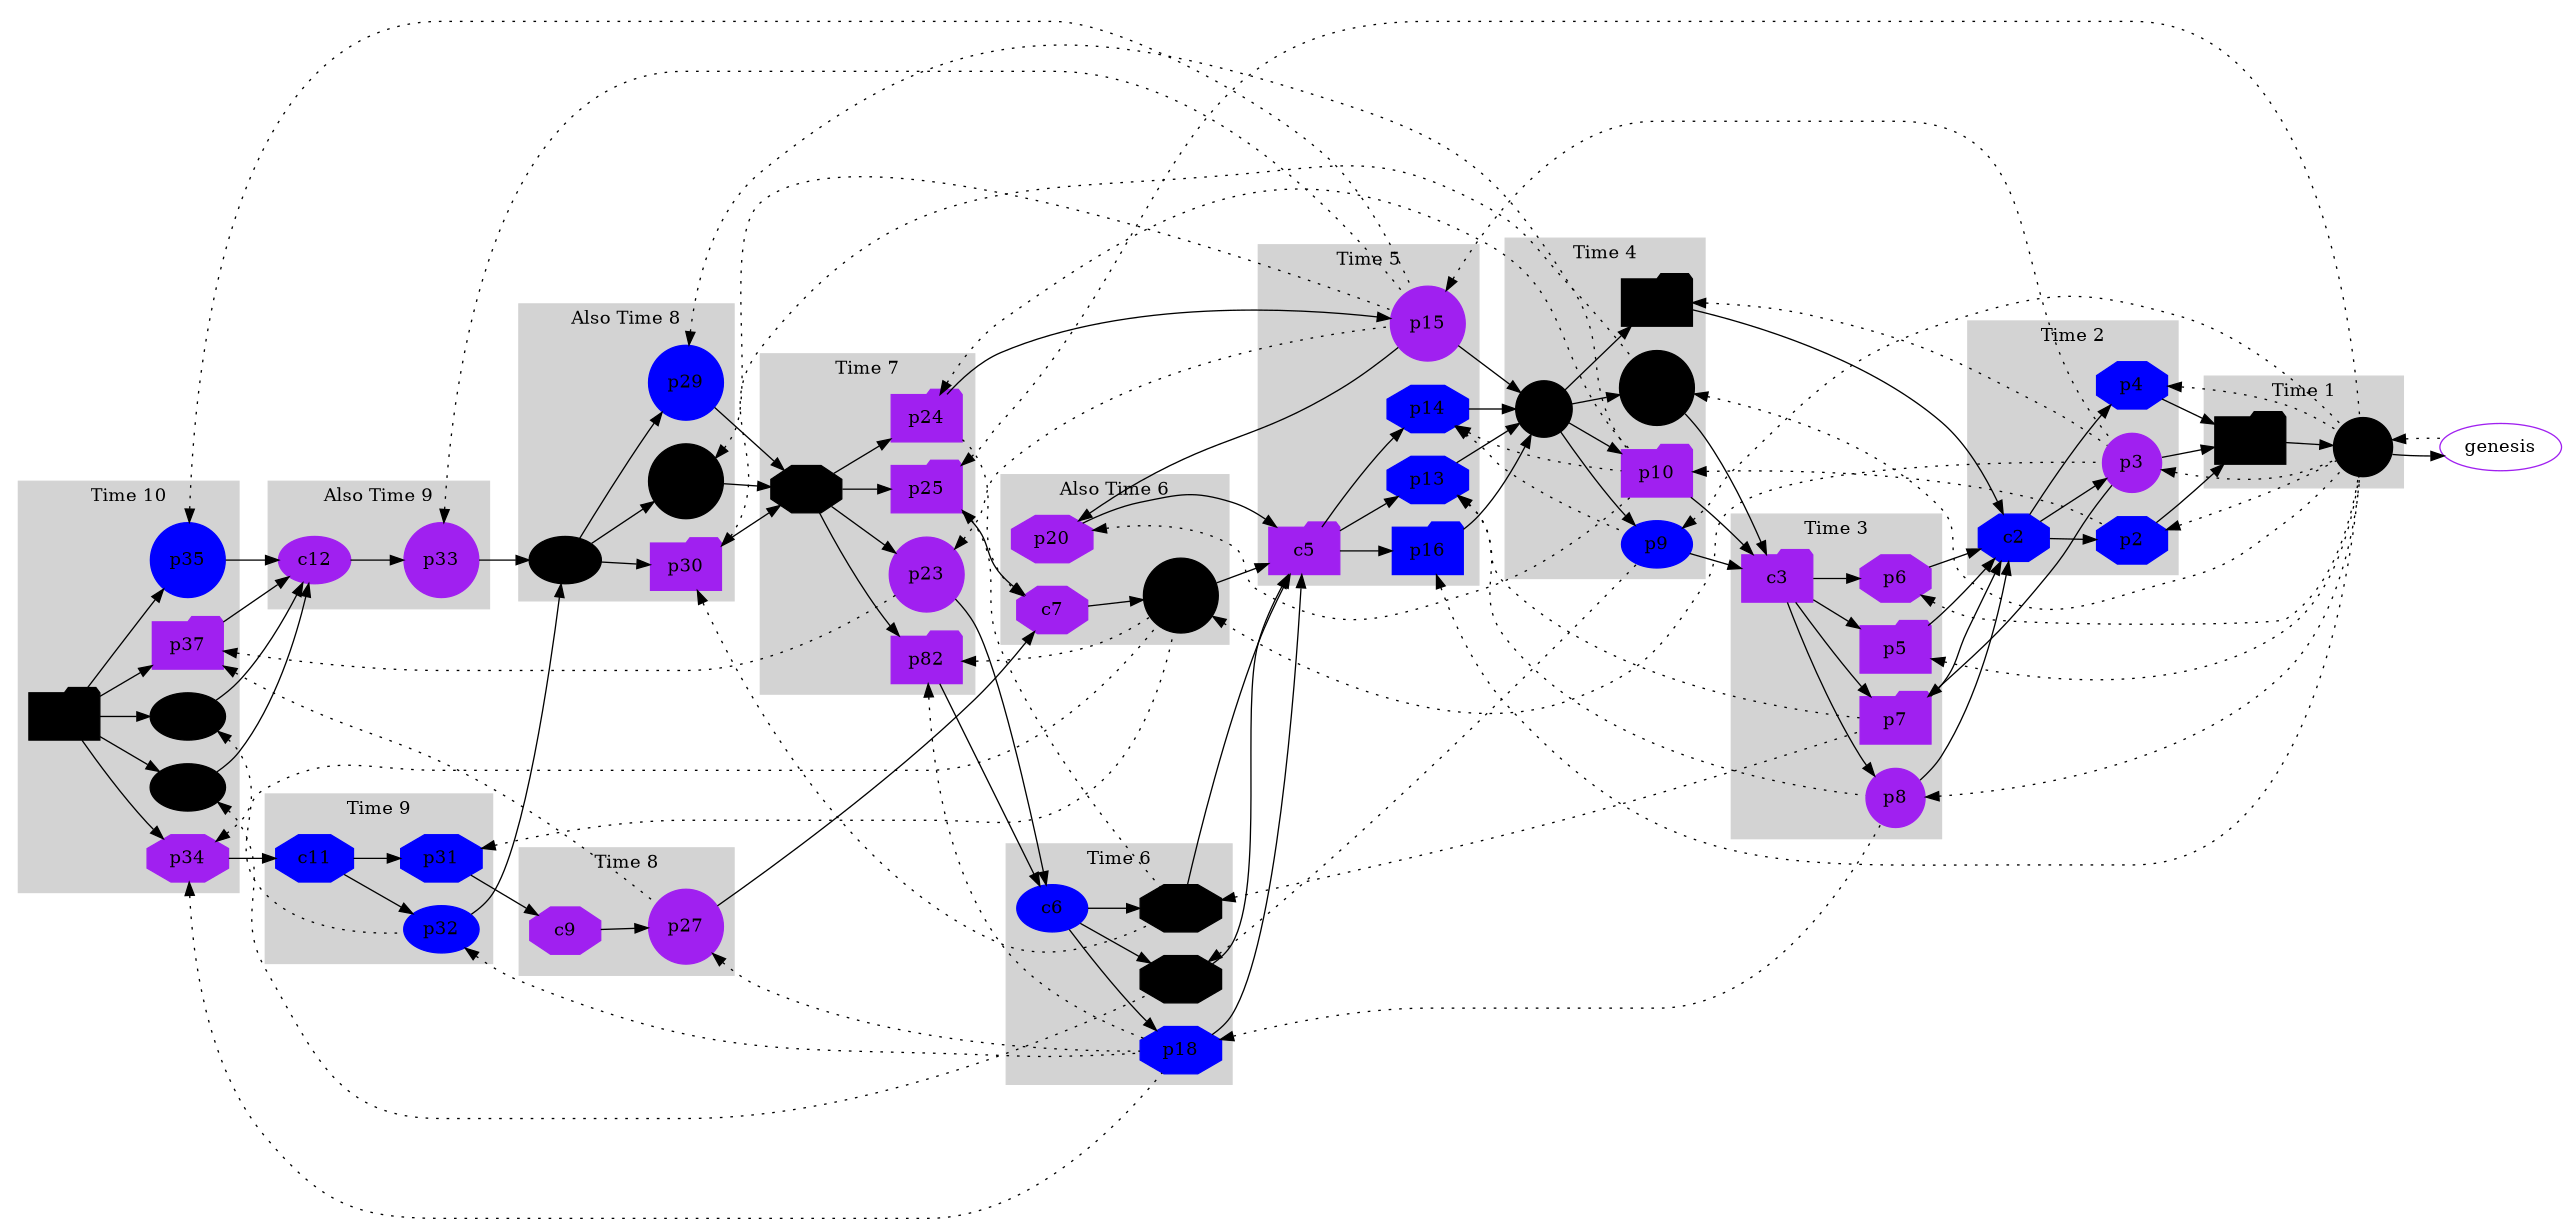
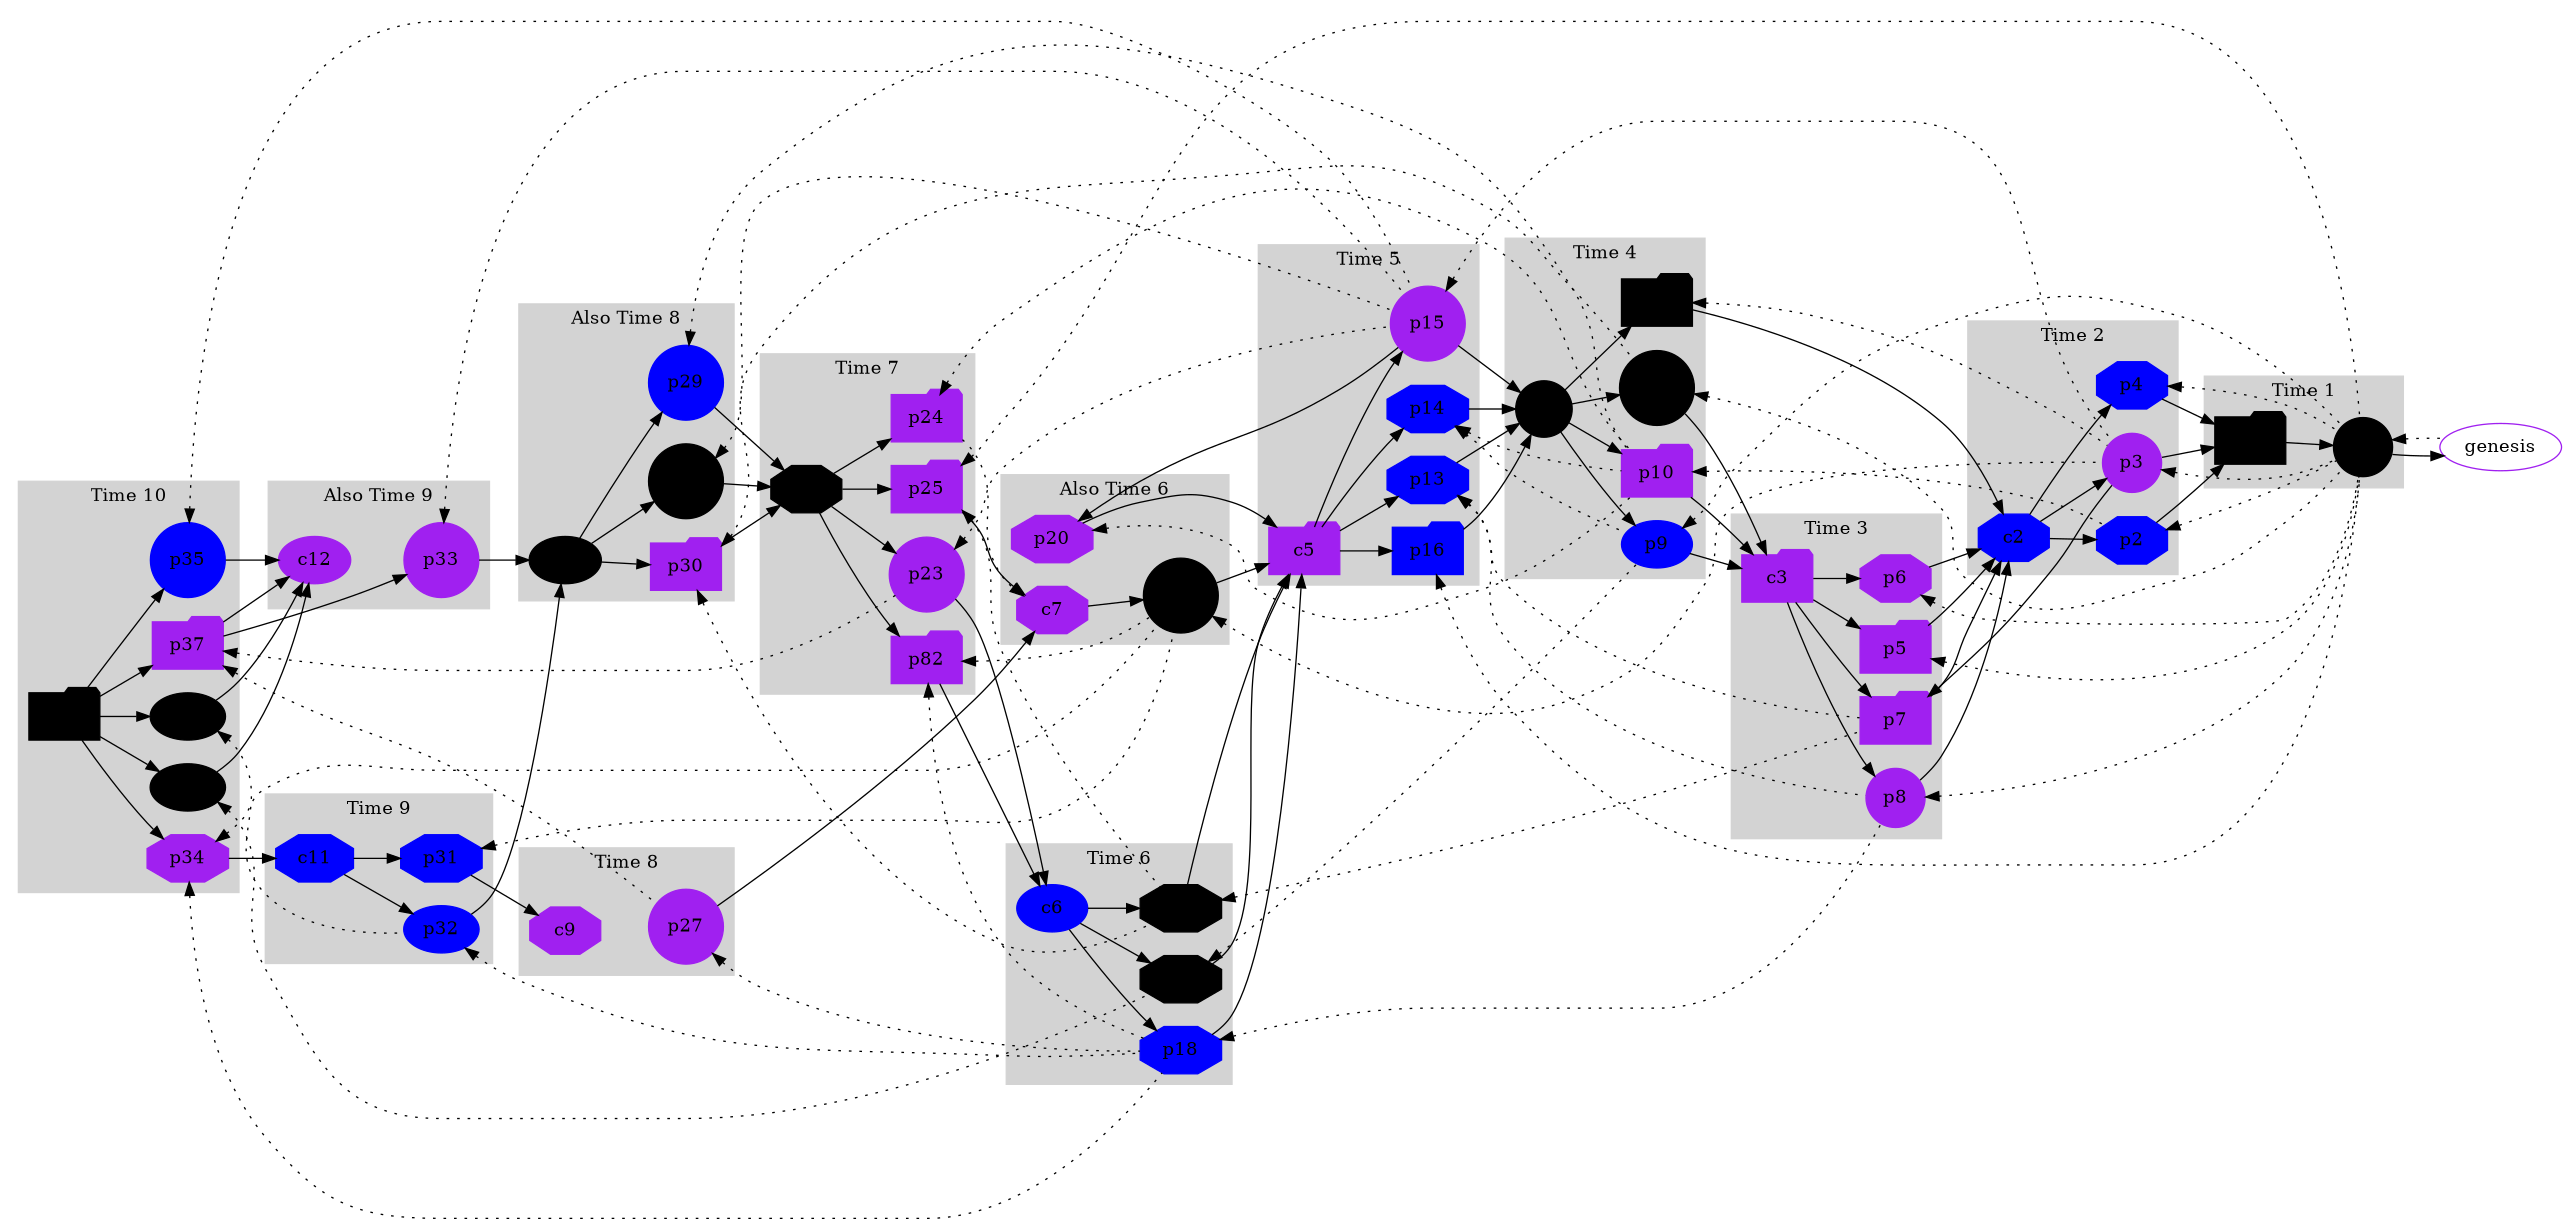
  digraph {
    rankdir=LR
    node [color=purple shape=octagon style=filled]
    c1 [color=black shape=folder]
    p1 [color=black shape=circle]
    p2 [color=blue]
    p3 [shape=circle]
    p4 [color=blue]
    c2 [color=blue]
    p5 [shape=folder]
    p6
    p7 [shape=folder]
    p8 [shape=circle]
    c3 [shape=folder]
    p9 [color=blue shape=ellipse]
    p10 [shape=folder]
    p11 [color=black shape=folder]
    p12 [color=black shape=circle]
    c4 [color=black shape=circle]
    p13 [color=blue]
    p14 [color=blue]
    p15 [shape=circle]
    p16 [color=blue shape=folder]
    c5 [shape=folder]
    p17 [color=black]
    p18 [color=blue]
    p19 [color=black]
    c6 [color=blue shape=ellipse]
    p20
    p21 [color=black shape=circle]
    c7
    n29 [label=p82 shape=folder]
    p23 [shape=circle]
    p24 [shape=folder]
    p25 [shape=folder]
    c8 [color=black]
    p27 [shape=circle]
    c9
    p28 [color=black shape=circle]
    p29 [color=blue shape=circle]
    p30 [shape=folder]
    c10 [color=black shape=ellipse]
    p31 [color=blue]
    p32 [color=blue shape=ellipse]
    c11 [color=blue]
    p33 [shape=circle]
    c12 [shape=ellipse]
    p34
    p35 [color=blue shape=circle]
    p36 [color=black shape=ellipse]
    p37 [shape=folder]
    p38 [color=black shape=ellipse]
    c13 [color=black shape=folder]
    genesis [shape=ellipse style=""]
    subgraph cluster_1 {
      color=lightgrey
      label="Time 1"
      style=filled
      c1
      p1
    }
    subgraph cluster_2 {
      color=lightgrey
      label="Time 2"
      style=filled
      p2
      p3
      p4
      c2
    }
    subgraph cluster_3 {
      color=lightgrey
      label="Time 3"
      style=filled
      p5
      p6
      p7
      p8
      c3
    }
    subgraph cluster_4 {
      color=lightgrey
      label="Time 4"
      style=filled
      p9
      p10
      p11
      p12
      c4
    }
    subgraph cluster_5 {
      color=lightgrey
      label="Time 5"
      style=filled
      p13
      p14
      p15
      p16
      c5
    }
    subgraph cluster_6 {
      color=lightgrey
      label="Time 6"
      style=filled
      p17
      p18
      p19
      c6
    }
    subgraph cluster_7 {
      color=lightgrey
      label="Also Time 6"
      style=filled
      p20
      p21
      c7
    }
    subgraph cluster_8 {
      color=lightgrey
      label="Time 7"
      style=filled
      n29
      p23
      p24
      p25
      c8
    }
    subgraph cluster_9 {
      color=lightgrey
      label="Time 8"
      style=filled
      p27
      c9
    }
    subgraph cluster_10 {
      color=lightgrey
      label="Also Time 8"
      style=filled
      p28
      p29
      p30
      c10
    }
    subgraph cluster_11 {
      color=lightgrey
      label="Time 9"
      style=filled
      p31
      p32
      c11
    }
    subgraph cluster_12 {
      color=lightgrey
      label="Also Time 9"
      style=filled
      p33
      c12
    }
    subgraph cluster_13 {
      color=lightgrey
      label="Time 10"
      style=filled
      p34
      p35
      p36
      p37
      p38
      c13
    }
    c1 -> p1
    p1 -> genesis
    p1 -> genesis [dir=back style=dotted]
    p2 -> c1
    p2 -> p1 [dir=back style=dotted]
    p3 -> c1
    p3 -> p1 [dir=back style=dotted]
    p4 -> c1
    p4 -> p1 [dir=back style=dotted]
    c2 -> p2
    c2 -> p3
    c2 -> p4
    p5 -> p1 [dir=back style=dotted]
    p5 -> c2
    p6 -> p1 [dir=back style=dotted]
    p6 -> c2
    p7 -> p3 [dir=back style=solid]
    p7 -> c2
    p8 -> p1 [dir=back style=dotted]
    p8 -> c2
    c3 -> p5
    c3 -> p6
    c3 -> p7
    c3 -> p8
    p9 -> p1 [dir=back style=dotted]
    p9 -> c3
    p10 -> p2 [dir=back style=dotted]
    p10 -> c3
    p11 -> p3 [dir=back style=dotted]
    p11 -> c2
    p12 -> p1 [dir=back style=dotted]
    p12 -> c3
    c4 -> p9
    c4 -> p10
    c4 -> p11
    c4 -> p12
    p13 -> p7 [dir=back style=dotted]
    p13 -> p8 [dir=back style=dotted]
    p13 -> c4
    p14 -> p9 [dir=back style=dotted]
    p14 -> p10 [dir=back style=dotted]
    p14 -> c4
    p15 -> p3 [dir=back style=dotted]
    p15 -> c4
    p15 -> p20
    p16 -> p1 [dir=back style=dotted]
    p16 -> c4
    c5 -> p13
    c5 -> p14
-   p24 -> p15
+   c5 -> p15
    c5 -> p16
    p17 -> p7 [dir=back style=dotted]
    p17 -> c5
    p18 -> p8 [dir=back style=dotted]
    p18 -> c5
    p19 -> p9 [dir=back style=dotted]
    p19 -> c5
    c6 -> p17
    c6 -> p18
    c6 -> p19
    p20 -> p10 [dir=back style=dotted]
    p20 -> c5
    p21 -> p3 [dir=back style=dotted]
    p21 -> c5
    c7 -> p21
    n29 -> p18 [dir=back style=dotted]
    n29 -> c6
    n29 -> p21 [dir=back style=dotted]
    p23 -> p15 [dir=back style=dotted]
    p23 -> c6
    p24 -> p10 [dir=back style=dotted]
    p24 -> c7 [style=dotted]
    p25 -> p1 [dir=back style=dotted]
    p25 -> p17 [dir=back style=dotted]
    p25 -> c7
    c8 -> n29
    c8 -> p23
    c8 -> p24
    c8 -> p25
    p27 -> p18 [dir=back style=dotted]
    p27 -> c7
-   c9 -> p27
    p28 -> p15 [dir=back style=dotted]
    p28 -> c8
    p29 -> p10 [dir=back style=dotted]
    p29 -> c8
    p30 -> p12 [dir=back style=dotted]
    p30 -> p17 [dir=back style=dotted]
    p30 -> c8
    c10 -> p28
    c10 -> p29
    c10 -> p30
    p31 -> p21 [dir=back style=dotted]
    p31 -> c9
    p32 -> p18 [dir=back style=dotted]
    p32 -> c10
    c11 -> p31
    c11 -> p32
    p33 -> p15 [dir=back style=dotted]
    p33 -> c10
-   c12 -> p33
+   p37 -> p33
    p34 -> p18 [dir=back style=dotted]
    p34 -> p21 [dir=back style=dotted]
    p34 -> c11
    p35 -> p15 [dir=back style=dotted]
    p35 -> c12
    p36 -> p19 [dir=back style=dotted]
    p36 -> c12
    p37 -> p23 [dir=back style=dotted]
    p37 -> p27 [dir=back style=dotted]
    p37 -> c12
    p38 -> p32 [dir=back style=dotted]
    p38 -> c12
    c13 -> p34
    c13 -> p35
    c13 -> p36
    c13 -> p37
    c13 -> p38
  }
